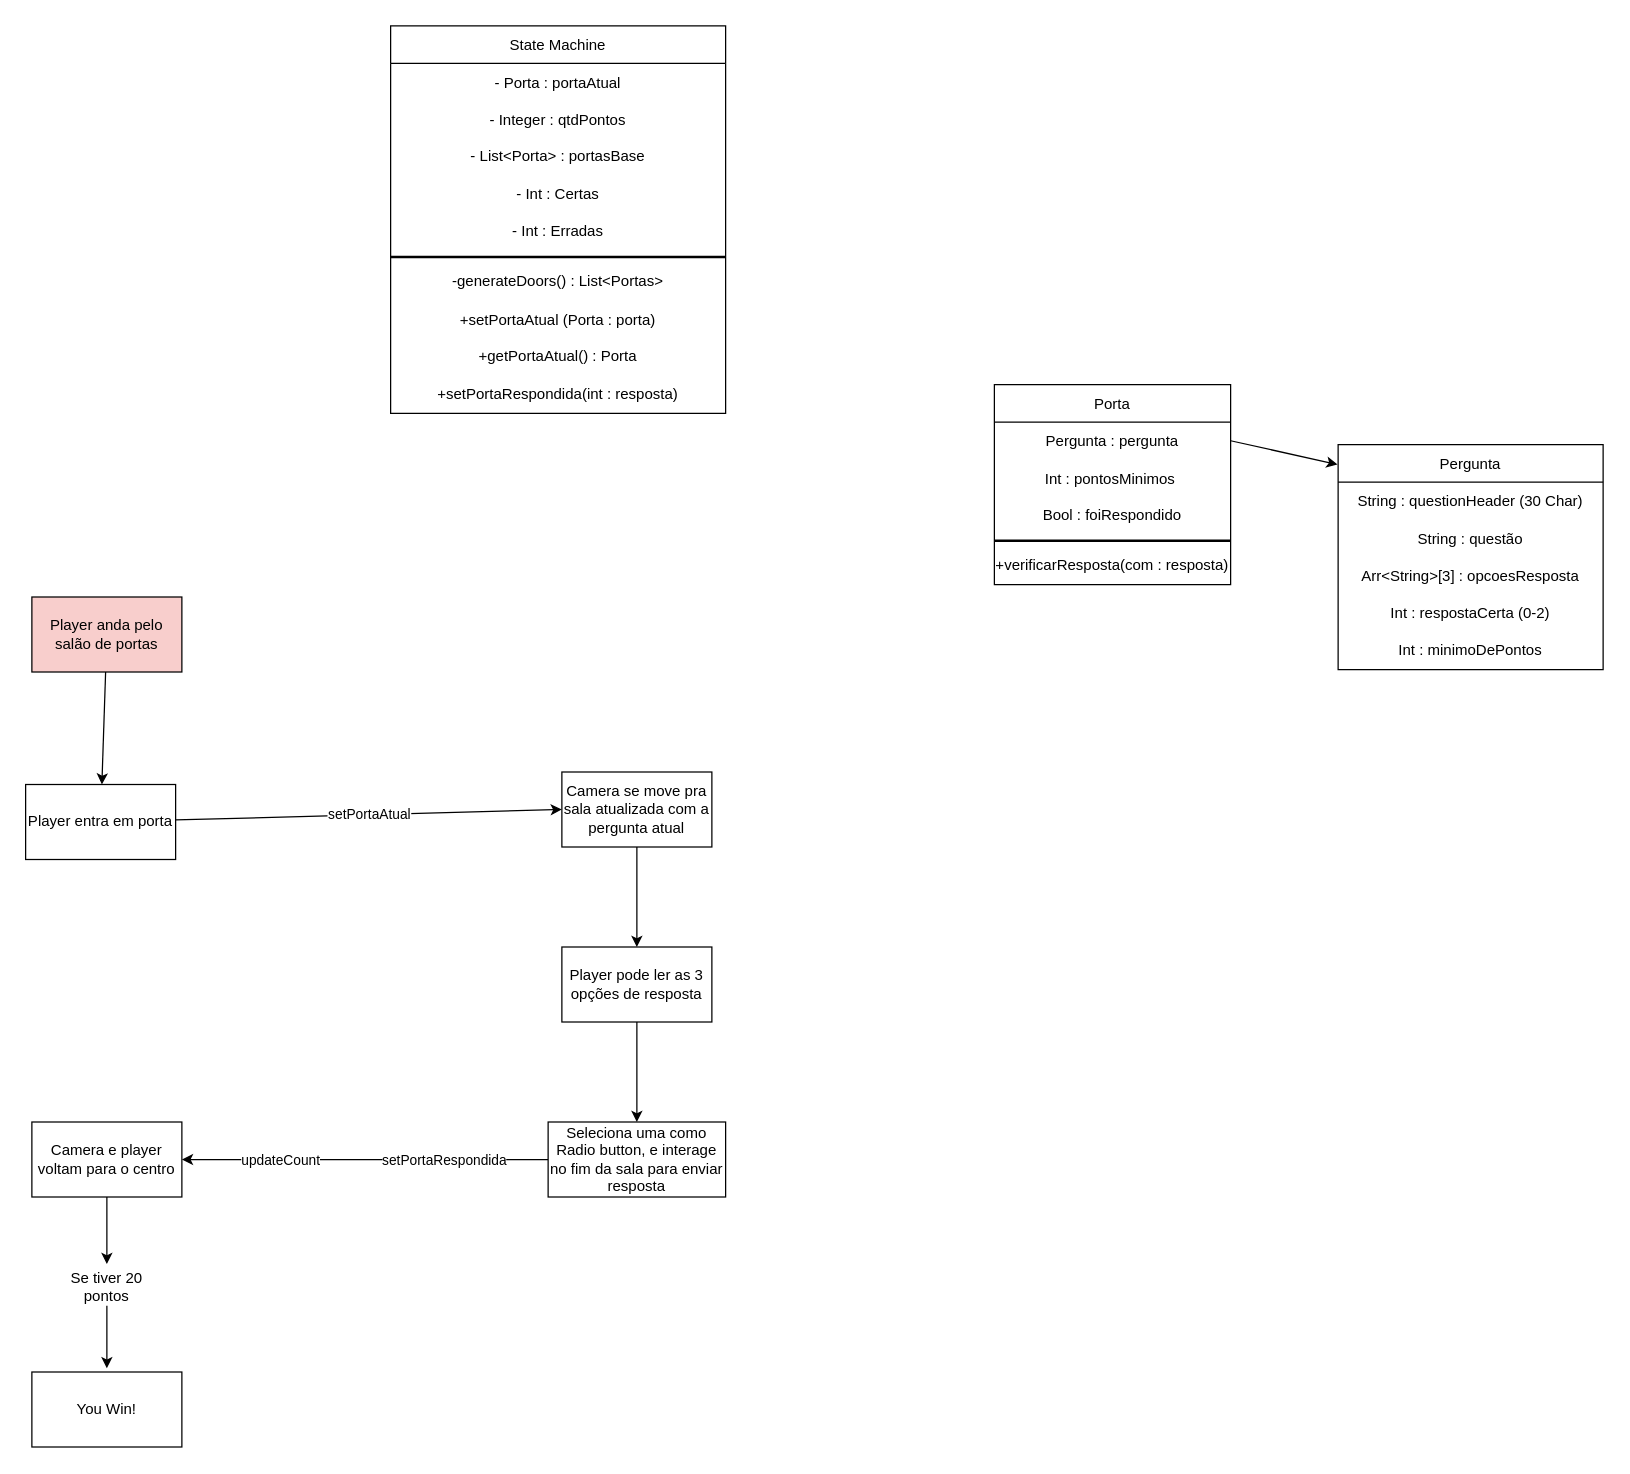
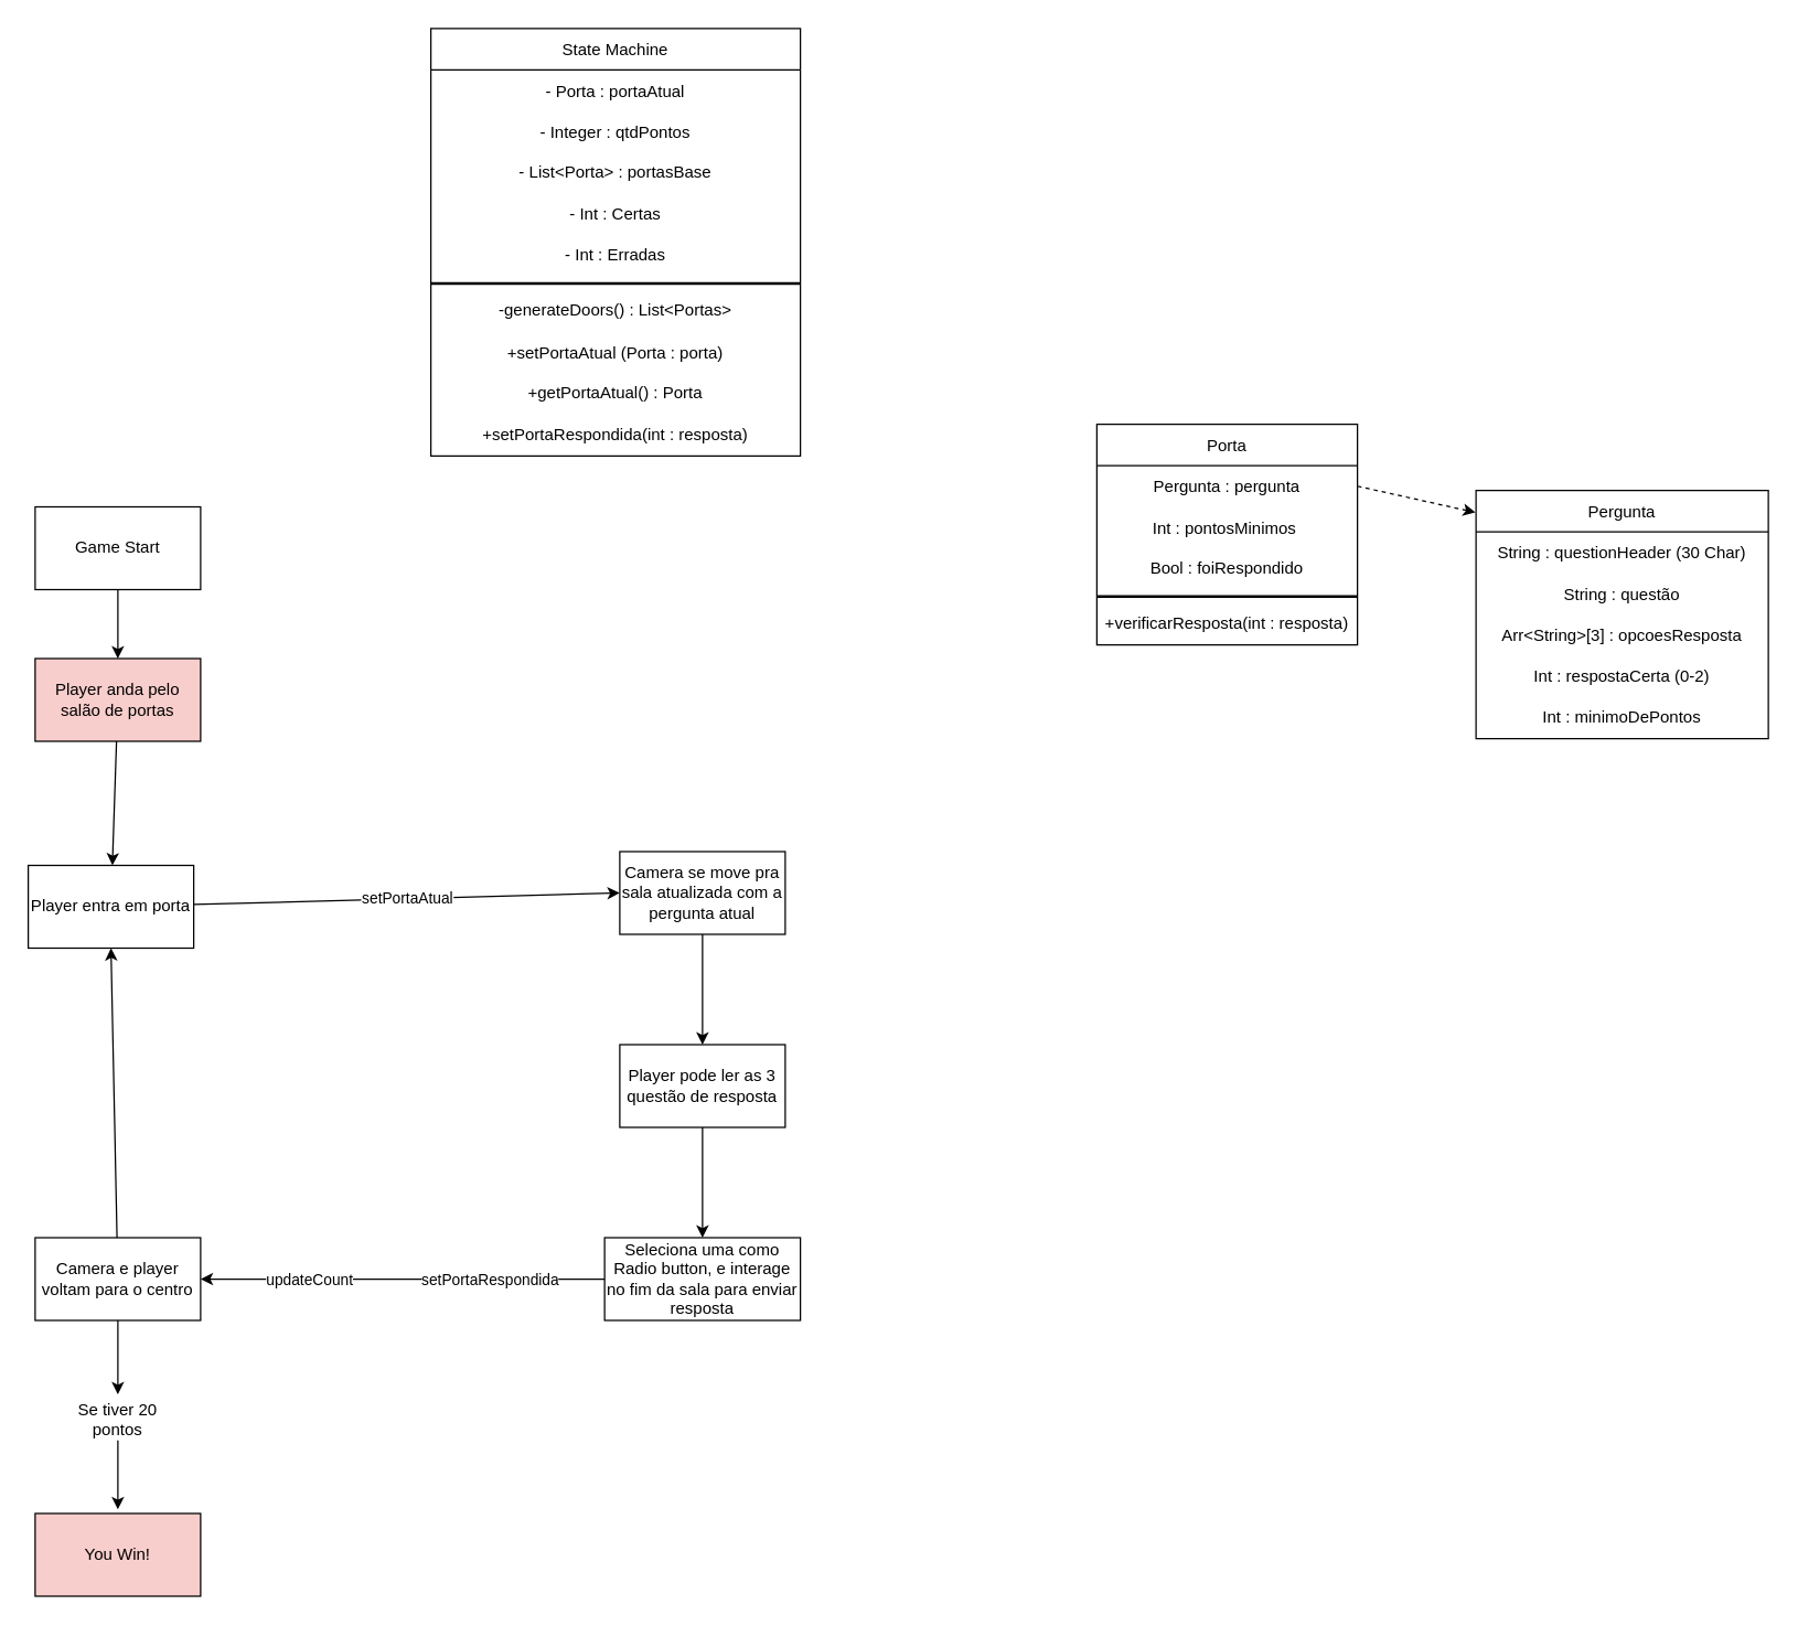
  <mxCell id="0" />
  <mxCell id="1" parent="0" />
  <mxCell id="2" value="Pergunta" style="swimlane;fontStyle=0;childLayout=stackLayout;horizontal=1;startSize=30;horizontalStack=0;resizeParent=1;resizeParentMax=0;resizeLast=0;collapsible=1;marginBottom=0;" parent="1" vertex="1"><mxGeometry x="1070" y="355" width="212" height="180" as="geometry" /></mxCell>
  <mxCell id="3" value="String : questionHeader (30 Char)" style="text;strokeColor=none;fillColor=none;align=center;verticalAlign=middle;spacingLeft=4;spacingRight=4;overflow=hidden;points=[[0,0.5],[1,0.5]];portConstraint=eastwest;rotatable=0;" parent="2" vertex="1"><mxGeometry y="30" width="212" height="30" as="geometry" /></mxCell>
  <mxCell id="4" value="String : questão" style="text;strokeColor=none;fillColor=none;align=center;verticalAlign=middle;spacingLeft=4;spacingRight=4;overflow=hidden;points=[[0,0.5],[1,0.5]];portConstraint=eastwest;rotatable=0;" parent="2" vertex="1"><mxGeometry y="60" width="212" height="30" as="geometry" /></mxCell>
  <mxCell id="5" value="Arr&lt;String&gt;[3] : opcoesResposta" style="text;strokeColor=none;fillColor=none;align=center;verticalAlign=middle;spacingLeft=4;spacingRight=4;overflow=hidden;points=[[0,0.5],[1,0.5]];portConstraint=eastwest;rotatable=0;" parent="2" vertex="1"><mxGeometry y="90" width="212" height="30" as="geometry" /></mxCell>
  <mxCell id="6" value="Int : respostaCerta (0-2)" style="text;html=1;strokeColor=none;fillColor=none;align=center;verticalAlign=middle;whiteSpace=wrap;rounded=0;" vertex="1" parent="2"><mxGeometry y="120" width="212" height="30" as="geometry" /></mxCell>
  <mxCell id="7" value="Int : minimoDePontos" style="text;html=1;strokeColor=none;fillColor=none;align=center;verticalAlign=middle;whiteSpace=wrap;rounded=0;" vertex="1" parent="2"><mxGeometry y="150" width="212" height="30" as="geometry" /></mxCell>
- <mxCell id="8" style="edgeStyle=none;html=1;entryX=-0.002;entryY=0.089;entryDx=0;entryDy=0;exitX=1;exitY=0.5;exitDx=0;exitDy=0;entryPerimeter=0;" edge="1" parent="1" source="21" target="2"><mxGeometry relative="1" as="geometry" /></mxCell>
+ <mxCell id="8" style="edgeStyle=none;html=1;entryX=-0.002;entryY=0.089;entryDx=0;entryDy=0;exitX=1;exitY=0.5;exitDx=0;exitDy=0;entryPerimeter=0;dashed=1;" edge="1" parent="1" source="21" target="2"><mxGeometry relative="1" as="geometry" /></mxCell>
  <mxCell id="9" value="State Machine" style="swimlane;fontStyle=0;childLayout=stackLayout;horizontal=1;startSize=30;horizontalStack=0;resizeParent=1;resizeParentMax=0;resizeLast=0;collapsible=1;marginBottom=0;" vertex="1" parent="1"><mxGeometry x="312" y="20" width="268" height="310" as="geometry" /></mxCell>
  <mxCell id="10" value="- Porta : portaAtual" style="text;strokeColor=none;fillColor=none;align=center;verticalAlign=middle;spacingLeft=4;spacingRight=4;overflow=hidden;points=[[0,0.5],[1,0.5]];portConstraint=eastwest;rotatable=0;" vertex="1" parent="9"><mxGeometry y="30" width="268" height="30" as="geometry" /></mxCell>
  <mxCell id="11" value="- Integer : qtdPontos" style="text;strokeColor=none;fillColor=none;align=center;verticalAlign=middle;spacingLeft=4;spacingRight=4;overflow=hidden;points=[[0,0.5],[1,0.5]];portConstraint=eastwest;rotatable=0;" vertex="1" parent="9"><mxGeometry y="60" width="268" height="30" as="geometry" /></mxCell>
  <mxCell id="12" value="- List&amp;lt;Porta&amp;gt; : portasBase" style="text;html=1;strokeColor=none;fillColor=none;align=center;verticalAlign=middle;whiteSpace=wrap;rounded=0;" vertex="1" parent="9"><mxGeometry y="90" width="268" height="30" as="geometry" /></mxCell>
  <mxCell id="13" value="- Int : Certas" style="text;html=1;strokeColor=none;fillColor=none;align=center;verticalAlign=middle;whiteSpace=wrap;rounded=0;" vertex="1" parent="9"><mxGeometry y="120" width="268" height="30" as="geometry" /></mxCell>
  <mxCell id="14" value="- Int : Erradas" style="text;html=1;strokeColor=none;fillColor=none;align=center;verticalAlign=middle;whiteSpace=wrap;rounded=0;" vertex="1" parent="9"><mxGeometry y="150" width="268" height="30" as="geometry" /></mxCell>
  <mxCell id="15" value="" style="line;strokeWidth=2;html=1;" vertex="1" parent="9"><mxGeometry y="180" width="268" height="10" as="geometry" /></mxCell>
  <mxCell id="16" value="-generateDoors() : List&amp;lt;Portas&amp;gt;" style="text;html=1;strokeColor=none;fillColor=none;align=center;verticalAlign=middle;whiteSpace=wrap;rounded=0;" vertex="1" parent="9"><mxGeometry y="190" width="268" height="30" as="geometry" /></mxCell>
  <mxCell id="17" value="+setPortaAtual (Porta : porta)" style="text;strokeColor=none;fillColor=none;align=center;verticalAlign=middle;spacingLeft=4;spacingRight=4;overflow=hidden;points=[[0,0.5],[1,0.5]];portConstraint=eastwest;rotatable=0;" parent="9" vertex="1"><mxGeometry y="220" width="268" height="30" as="geometry" /></mxCell>
  <mxCell id="18" value="+getPortaAtual() : Porta" style="text;html=1;strokeColor=none;fillColor=none;align=center;verticalAlign=middle;whiteSpace=wrap;rounded=0;" vertex="1" parent="9"><mxGeometry y="250" width="268" height="30" as="geometry" /></mxCell>
  <mxCell id="19" value="+setPortaRespondida(int : resposta)" style="text;html=1;strokeColor=none;fillColor=none;align=center;verticalAlign=middle;whiteSpace=wrap;rounded=0;" vertex="1" parent="9"><mxGeometry y="280" width="268" height="30" as="geometry" /></mxCell>
  <mxCell id="20" value="Porta" style="swimlane;fontStyle=0;childLayout=stackLayout;horizontal=1;startSize=30;horizontalStack=0;resizeParent=1;resizeParentMax=0;resizeLast=0;collapsible=1;marginBottom=0;" vertex="1" parent="1"><mxGeometry x="795" y="307" width="189" height="160" as="geometry" /></mxCell>
  <mxCell id="21" value="Pergunta : pergunta" style="text;strokeColor=none;fillColor=none;align=center;verticalAlign=middle;spacingLeft=4;spacingRight=4;overflow=hidden;points=[[0,0.5],[1,0.5]];portConstraint=eastwest;rotatable=0;" vertex="1" parent="20"><mxGeometry y="30" width="189" height="30" as="geometry" /></mxCell>
  <mxCell id="22" value="Int : pontosMinimos " style="text;strokeColor=none;fillColor=none;align=center;verticalAlign=middle;spacingLeft=4;spacingRight=4;overflow=hidden;points=[[0,0.5],[1,0.5]];portConstraint=eastwest;rotatable=0;" vertex="1" parent="20"><mxGeometry y="60" width="189" height="30" as="geometry" /></mxCell>
  <mxCell id="23" value="Bool : foiRespondido" style="text;html=1;strokeColor=none;fillColor=none;align=center;verticalAlign=middle;whiteSpace=wrap;rounded=0;" vertex="1" parent="20"><mxGeometry y="90" width="189" height="30" as="geometry" /></mxCell>
  <mxCell id="24" value="" style="line;strokeWidth=2;html=1;" vertex="1" parent="20"><mxGeometry y="120" width="189" height="10" as="geometry" /></mxCell>
- <mxCell id="25" value="+verificarResposta(com : resposta)" style="text;html=1;strokeColor=none;fillColor=none;align=center;verticalAlign=middle;whiteSpace=wrap;rounded=0;" vertex="1" parent="20"><mxGeometry y="130" width="189" height="30" as="geometry" /></mxCell>
+ <mxCell id="25" value="+verificarResposta(int : resposta)" style="text;html=1;strokeColor=none;fillColor=none;align=center;verticalAlign=middle;whiteSpace=wrap;rounded=0;" vertex="1" parent="20"><mxGeometry y="130" width="189" height="30" as="geometry" /></mxCell>
+ <mxCell id="26" value="" style="edgeStyle=none;html=1;" edge="1" parent="1" source="27" target="29"><mxGeometry relative="1" as="geometry" /></mxCell>
+ <mxCell id="27" value="Game Start" style="rounded=0;whiteSpace=wrap;html=1;" vertex="1" parent="1"><mxGeometry x="25" y="367" width="120" height="60" as="geometry" /></mxCell>
  <mxCell id="28" value="" style="edgeStyle=none;html=1;" edge="1" parent="1" source="29" target="31"><mxGeometry relative="1" as="geometry" /></mxCell>
  <mxCell id="29" value="Player anda pelo salão de portas" style="rounded=0;whiteSpace=wrap;html=1;fillColor=#f8cecc;" vertex="1" parent="1"><mxGeometry x="25" y="477" width="120" height="60" as="geometry" /></mxCell>
  <mxCell id="30" value="setPortaAtual" style="edgeStyle=none;html=1;entryX=0;entryY=0.5;entryDx=0;entryDy=0;" edge="1" parent="1" source="31" target="33"><mxGeometry relative="1" as="geometry"><mxPoint x="249" y="647" as="targetPoint" /></mxGeometry></mxCell>
  <mxCell id="31" value="Player entra em porta" style="rounded=0;whiteSpace=wrap;html=1;" vertex="1" parent="1"><mxGeometry x="20" y="627" width="120" height="60" as="geometry" /></mxCell>
  <mxCell id="32" value="" style="edgeStyle=none;html=1;" edge="1" parent="1" source="33" target="35"><mxGeometry relative="1" as="geometry" /></mxCell>
  <mxCell id="33" value="Camera se move pra sala atualizada com a pergunta atual" style="rounded=0;whiteSpace=wrap;html=1;" vertex="1" parent="1"><mxGeometry x="449" y="617" width="120" height="60" as="geometry" /></mxCell>
  <mxCell id="34" value="" style="edgeStyle=none;html=1;" edge="1" parent="1" source="35" target="39"><mxGeometry relative="1" as="geometry" /></mxCell>
- <mxCell id="35" value="Player pode ler as 3 opções de resposta" style="rounded=0;whiteSpace=wrap;html=1;" vertex="1" parent="1"><mxGeometry x="449" y="757" width="120" height="60" as="geometry" /></mxCell>
+ <mxCell id="35" value="Player pode ler as 3 questão de resposta" style="rounded=0;whiteSpace=wrap;html=1;" vertex="1" parent="1"><mxGeometry x="449" y="757" width="120" height="60" as="geometry" /></mxCell>
  <mxCell id="36" value="" style="edgeStyle=none;html=1;" edge="1" parent="1" source="39" target="42"><mxGeometry relative="1" as="geometry" /></mxCell>
  <mxCell id="37" value="setPortaRespondida" style="edgeLabel;html=1;align=center;verticalAlign=middle;resizable=0;points=[];" vertex="1" connectable="0" parent="36"><mxGeometry x="-0.165" y="3" relative="1" as="geometry"><mxPoint x="38" y="-3" as="offset" /></mxGeometry></mxCell>
  <mxCell id="38" value="updateCount" style="edgeLabel;html=1;align=center;verticalAlign=middle;resizable=0;points=[];" vertex="1" connectable="0" parent="36"><mxGeometry x="0.582" y="1" relative="1" as="geometry"><mxPoint x="17" y="-1" as="offset" /></mxGeometry></mxCell>
  <mxCell id="39" value="Seleciona uma como Radio button, e interage no fim da sala para enviar resposta" style="rounded=0;whiteSpace=wrap;html=1;" vertex="1" parent="1"><mxGeometry x="438" y="897" width="142" height="60" as="geometry" /></mxCell>
+ <mxCell id="40" style="edgeStyle=none;html=1;entryX=0.5;entryY=1;entryDx=0;entryDy=0;" edge="1" parent="1" source="42" target="31"><mxGeometry relative="1" as="geometry" /></mxCell>
  <mxCell id="41" style="edgeStyle=none;html=1;" edge="1" parent="1" source="42"><mxGeometry relative="1" as="geometry"><mxPoint x="85" y="1010.667" as="targetPoint" /></mxGeometry></mxCell>
  <mxCell id="42" value="Camera e player voltam para o centro" style="whiteSpace=wrap;html=1;rounded=0;" vertex="1" parent="1"><mxGeometry x="25" y="897" width="120" height="60" as="geometry" /></mxCell>
  <mxCell id="43" style="edgeStyle=none;html=1;" edge="1" parent="1" source="44"><mxGeometry relative="1" as="geometry"><mxPoint x="85" y="1094" as="targetPoint" /></mxGeometry></mxCell>
  <mxCell id="44" value="Se tiver 20 pontos" style="text;html=1;strokeColor=none;fillColor=none;align=center;verticalAlign=middle;whiteSpace=wrap;rounded=0;" vertex="1" parent="1"><mxGeometry x="55" y="1014" width="60" height="30" as="geometry" /></mxCell>
- <mxCell id="45" value="You Win!" style="rounded=0;whiteSpace=wrap;html=1;" vertex="1" parent="1"><mxGeometry x="25" y="1097" width="120" height="60" as="geometry" /></mxCell>
+ <mxCell id="45" value="You Win!" style="rounded=0;whiteSpace=wrap;html=1;fillColor=#f8cecc;" vertex="1" parent="1"><mxGeometry x="25" y="1097" width="120" height="60" as="geometry" /></mxCell>
